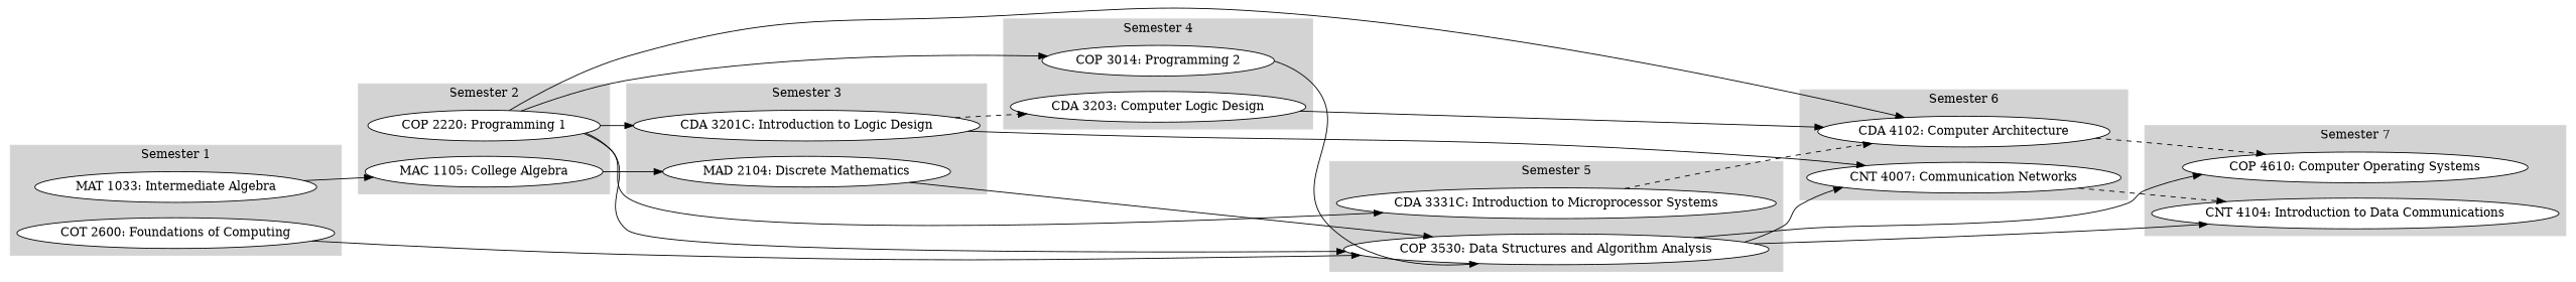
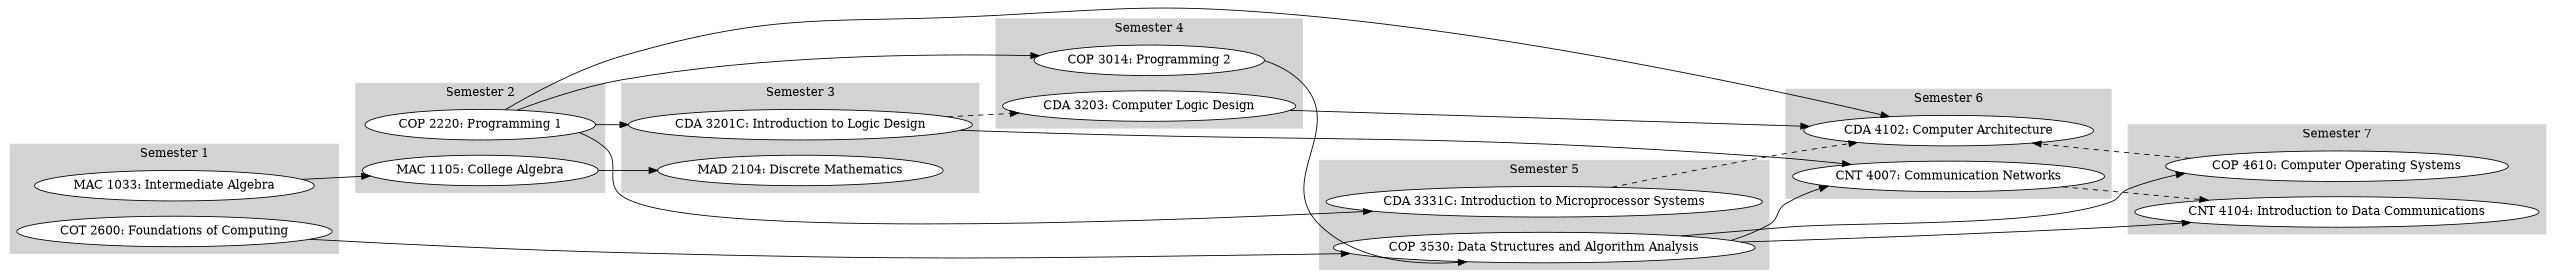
  digraph {
    rankdir=LR
    node [fillcolor=white style=filled]
    n1 [label="COT 2600: Foundations of Computing"]
-   n2 [label="MAT 1033: Intermediate Algebra"]
+   n2 [label="MAC 1033: Intermediate Algebra"]
    n3 [label="COP 2220: Programming 1"]
    n4 [label="MAC 1105: College Algebra"]
    n5 [label="CDA 3201C: Introduction to Logic Design"]
    n6 [label="MAD 2104: Discrete Mathematics"]
    n7 [label="CDA 3203: Computer Logic Design"]
    n8 [label="COP 3014: Programming 2"]
    n9 [label="CDA 3331C: Introduction to Microprocessor Systems"]
    n10 [label="COP 3530: Data Structures and Algorithm Analysis"]
    n11 [label="CDA 4102: Computer Architecture"]
    n12 [label="CNT 4007: Communication Networks"]
    n13 [label="CNT 4104: Introduction to Data Communications"]
    n14 [label="COP 4610: Computer Operating Systems"]
    subgraph cluster_1 {
      color=lightgrey
      label="Semester 1"
      style=filled
      n1
      n2
    }
    subgraph cluster_2 {
      color=lightgrey
      label="Semester 2"
      style=filled
      n3
      n4
    }
    subgraph cluster_3 {
      color=lightgrey
      label="Semester 3"
      style=filled
      n5
      n6
    }
    subgraph cluster_4 {
      color=lightgrey
      label="Semester 4"
      style=filled
      n7
      n8
    }
    subgraph cluster_5 {
      color=lightgrey
      label="Semester 5"
      style=filled
      n9
      n10
    }
    subgraph cluster_6 {
      color=lightgrey
      label="Semester 6"
      style=filled
      n11
      n12
    }
    subgraph cluster_7 {
      color=lightgrey
      label="Semester 7"
      style=filled
      n13
      n14
    }
    n1 -> n10
    n2 -> n4
    n3 -> n5
    n3 -> n8
    n3 -> n9
-   n3 -> n10
    n3 -> n11
    n4 -> n6
    n5 -> n7 [style=dashed]
    n5 -> n12
-   n6 -> n10
    n7 -> n11
    n8 -> n10
    n9 -> n11 [style=dashed]
    n10 -> n12
    n10 -> n13
    n10 -> n14
-   n11 -> n14 [style=dashed]
+   n14 -> n11 [style=dashed]
    n12 -> n13 [style=dashed]
  }
